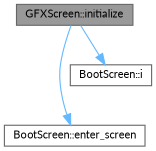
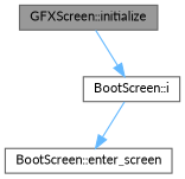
  digraph {
    fontname=Lato
    rankdir=TB
    node [color=grey40 fillcolor=white fontname=Lato fontsize=10 shape=box style=filled]
    edge [color=steelblue1 fontname=Lato fontsize=10 labelfontname=Helvetica labelfontsize=10 style=solid]
    n1 [color=gray40 fillcolor=grey60 fontcolor=black height=0.2 label="GFXScreen::initialize" width=0.4]
    n2 [height=0.2 label="BootScreen::enter_screen" width=0.4]
    n3 [height=0.2 label="BootScreen::i" width=0.4]
-   n1 -> n2
+   n3 -> n2
    n1 -> n3
  }
